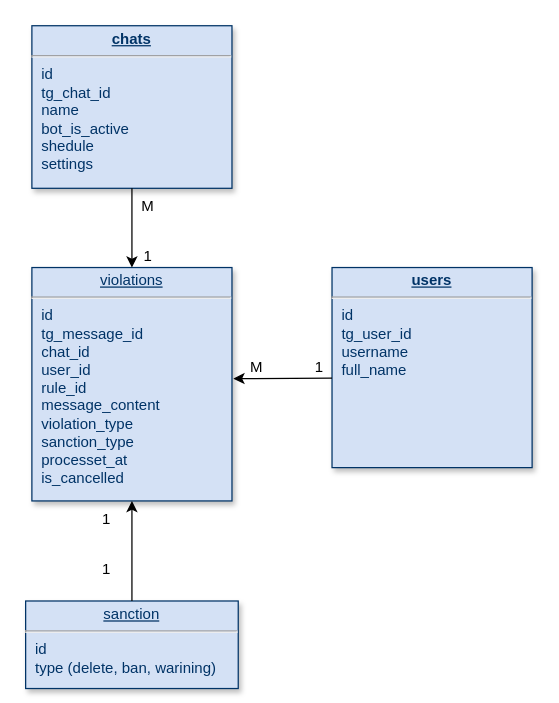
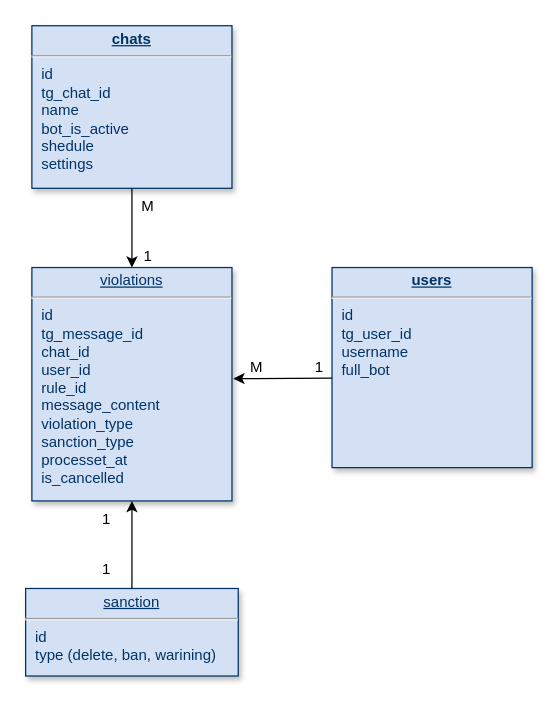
  <mxCell id="0" />
  <mxCell id="1" parent="0" />
  <mxCell id="2" value="&lt;p style=&quot;margin: 0px; margin-top: 4px; text-align: center; text-decoration: underline;&quot;&gt;violations&lt;/p&gt;&lt;hr&gt;&lt;p style=&quot;margin: 0px; margin-left: 8px;&quot;&gt;id&lt;/p&gt;&lt;p style=&quot;margin: 0px; margin-left: 8px;&quot;&gt;tg_message_id&lt;/p&gt;&lt;p style=&quot;margin: 0px; margin-left: 8px;&quot;&gt;chat_id&lt;/p&gt;&lt;p style=&quot;margin: 0px; margin-left: 8px;&quot;&gt;user_id&lt;/p&gt;&lt;p style=&quot;margin: 0px; margin-left: 8px;&quot;&gt;&lt;span style=&quot;white-space: pre-wrap;&quot;&gt;rule_id&lt;/span&gt;&lt;/p&gt;&lt;p style=&quot;margin: 0px; margin-left: 8px;&quot;&gt;message_content&lt;span style=&quot;white-space: pre-wrap;&quot;&gt;&lt;/span&gt;&lt;/p&gt;&lt;p style=&quot;margin: 0px; margin-left: 8px;&quot;&gt;&lt;span style=&quot;white-space: pre-wrap;&quot;&gt;violation_type&lt;/span&gt;&lt;/p&gt;&lt;p style=&quot;margin: 0px; margin-left: 8px;&quot;&gt;&lt;span style=&quot;white-space: pre-wrap;&quot;&gt;sanction_type&lt;/span&gt;&lt;/p&gt;&lt;p style=&quot;margin: 0px; margin-left: 8px;&quot;&gt;&lt;span style=&quot;white-space: pre-wrap;&quot;&gt;processet_at&lt;/span&gt;&lt;/p&gt;&lt;p style=&quot;margin: 0px; margin-left: 8px;&quot;&gt;&lt;span style=&quot;white-space: pre-wrap;&quot;&gt;is_cancelled&lt;/span&gt;&lt;/p&gt;" style="verticalAlign=top;align=left;overflow=fill;fontSize=12;fontFamily=Helvetica;html=1;strokeColor=#003366;shadow=1;fillColor=#D4E1F5;fontColor=#003366" parent="1" vertex="1"><mxGeometry x="25" y="213.36" width="160" height="186.64" as="geometry" /></mxCell>
  <mxCell id="3" value="&lt;p style=&quot;margin: 0px; margin-top: 4px; text-align: center; text-decoration: underline;&quot;&gt;&lt;strong&gt;сhats&lt;/strong&gt;&lt;/p&gt;&lt;hr&gt;&lt;p style=&quot;margin: 0px; margin-left: 8px;&quot;&gt;id&lt;/p&gt;&lt;p style=&quot;margin: 0px; margin-left: 8px;&quot;&gt;tg_chat_id&lt;/p&gt;&lt;p style=&quot;margin: 0px; margin-left: 8px;&quot;&gt;name&lt;/p&gt;&lt;p style=&quot;margin: 0px; margin-left: 8px;&quot;&gt;bot_is_active&lt;/p&gt;&lt;p style=&quot;margin: 0px; margin-left: 8px;&quot;&gt;shedule&lt;/p&gt;&lt;p style=&quot;margin: 0px; margin-left: 8px;&quot;&gt;settings&lt;/p&gt;" style="verticalAlign=top;align=left;overflow=fill;fontSize=12;fontFamily=Helvetica;html=1;strokeColor=#003366;shadow=1;fillColor=#D4E1F5;fontColor=#003366" parent="1" vertex="1"><mxGeometry x="25" y="20" width="160" height="130" as="geometry" /></mxCell>
  <mxCell id="4" value="1" style="text;html=1;align=center;verticalAlign=middle;whiteSpace=wrap;rounded=0;" parent="1" vertex="1"><mxGeometry x="75" y="450" width="20" height="10" as="geometry" /></mxCell>
  <mxCell id="5" value="" style="endArrow=classic;html=1;rounded=0;exitX=0.5;exitY=1;exitDx=0;exitDy=0;entryX=0.5;entryY=0;entryDx=0;entryDy=0;" edge="1" parent="1" source="3" target="2"><mxGeometry width="50" height="50" relative="1" as="geometry"><mxPoint x="65" y="153" as="sourcePoint" /><mxPoint x="175" y="153" as="targetPoint" /></mxGeometry></mxCell>
  <mxCell id="6" value="1" style="text;html=1;align=center;verticalAlign=middle;whiteSpace=wrap;rounded=0;" vertex="1" parent="1"><mxGeometry x="108" y="200" width="20" height="10" as="geometry" /></mxCell>
  <mxCell id="7" value="M" style="text;html=1;align=center;verticalAlign=middle;whiteSpace=wrap;rounded=0;" vertex="1" parent="1"><mxGeometry x="108" y="160" width="20" height="10" as="geometry" /></mxCell>
- <mxCell id="8" value="&lt;p style=&quot;margin: 0px; margin-top: 4px; text-align: center; text-decoration: underline;&quot;&gt;&lt;strong&gt;users&lt;/strong&gt;&lt;/p&gt;&lt;hr&gt;&lt;p style=&quot;margin: 0px; margin-left: 8px;&quot;&gt;id&lt;/p&gt;&lt;p style=&quot;margin: 0px; margin-left: 8px;&quot;&gt;tg_user_id&lt;/p&gt;&lt;p style=&quot;margin: 0px; margin-left: 8px;&quot;&gt;username&lt;/p&gt;&lt;p style=&quot;margin: 0px; margin-left: 8px;&quot;&gt;full_name&lt;/p&gt;" style="verticalAlign=top;align=left;overflow=fill;fontSize=12;fontFamily=Helvetica;html=1;strokeColor=#003366;shadow=1;fillColor=#D4E1F5;fontColor=#003366" vertex="1" parent="1"><mxGeometry x="265" y="213.36" width="160" height="160" as="geometry" /></mxCell>
+ <mxCell id="8" value="&lt;p style=&quot;margin: 0px; margin-top: 4px; text-align: center; text-decoration: underline;&quot;&gt;&lt;strong&gt;users&lt;/strong&gt;&lt;/p&gt;&lt;hr&gt;&lt;p style=&quot;margin: 0px; margin-left: 8px;&quot;&gt;id&lt;/p&gt;&lt;p style=&quot;margin: 0px; margin-left: 8px;&quot;&gt;tg_user_id&lt;/p&gt;&lt;p style=&quot;margin: 0px; margin-left: 8px;&quot;&gt;username&lt;/p&gt;&lt;p style=&quot;margin: 0px; margin-left: 8px;&quot;&gt;full_bot&lt;/p&gt;" style="verticalAlign=top;align=left;overflow=fill;fontSize=12;fontFamily=Helvetica;html=1;strokeColor=#003366;shadow=1;fillColor=#D4E1F5;fontColor=#003366" vertex="1" parent="1"><mxGeometry x="265" y="213.36" width="160" height="160" as="geometry" /></mxCell>
  <mxCell id="9" value="" style="endArrow=classic;html=1;rounded=0;exitX=0;exitY=0.553;exitDx=0;exitDy=0;entryX=1.007;entryY=0.476;entryDx=0;entryDy=0;exitPerimeter=0;entryPerimeter=0;" edge="1" parent="1" source="8" target="2"><mxGeometry width="50" height="50" relative="1" as="geometry"><mxPoint x="215" y="302.18" as="sourcePoint" /><mxPoint x="325" y="301.18" as="targetPoint" /></mxGeometry></mxCell>
  <mxCell id="10" value="1" style="text;html=1;align=center;verticalAlign=middle;whiteSpace=wrap;rounded=0;" vertex="1" parent="1"><mxGeometry x="245" y="288.36" width="20" height="10" as="geometry" /></mxCell>
  <mxCell id="11" value="M" style="text;html=1;align=center;verticalAlign=middle;whiteSpace=wrap;rounded=0;" vertex="1" parent="1"><mxGeometry x="195" y="288.36" width="20" height="10" as="geometry" /></mxCell>
- <mxCell id="12" value="&lt;p style=&quot;margin: 0px; margin-top: 4px; text-align: center; text-decoration: underline;&quot;&gt;sanction&lt;/p&gt;&lt;hr&gt;&lt;p style=&quot;margin: 0px; margin-left: 8px;&quot;&gt;id&lt;/p&gt;&lt;p style=&quot;margin: 0px; margin-left: 8px;&quot;&gt;type (delete, ban, warining)&lt;/p&gt;" style="verticalAlign=top;align=left;overflow=fill;fontSize=12;fontFamily=Helvetica;html=1;strokeColor=#003366;shadow=1;fillColor=#D4E1F5;fontColor=#003366" vertex="1" parent="1"><mxGeometry x="20" y="480" width="170" height="70" as="geometry" /></mxCell>
+ <mxCell id="12" value="&lt;p style=&quot;margin: 0px; margin-top: 4px; text-align: center; text-decoration: underline;&quot;&gt;sanction&lt;/p&gt;&lt;hr&gt;&lt;p style=&quot;margin: 0px; margin-left: 8px;&quot;&gt;id&lt;/p&gt;&lt;p style=&quot;margin: 0px; margin-left: 8px;&quot;&gt;type (delete, ban, warining)&lt;/p&gt;" style="verticalAlign=top;align=left;overflow=fill;fontSize=12;fontFamily=Helvetica;html=1;strokeColor=#003366;shadow=1;fillColor=#D4E1F5;fontColor=#003366" vertex="1" parent="1"><mxGeometry x="20" y="470" width="170" height="70" as="geometry" /></mxCell>
  <mxCell id="13" value="" style="endArrow=classic;html=1;rounded=0;exitX=0.5;exitY=0;exitDx=0;exitDy=0;entryX=0.5;entryY=1;entryDx=0;entryDy=0;" edge="1" parent="1" source="12" target="2"><mxGeometry width="50" height="50" relative="1" as="geometry"><mxPoint x="65" y="471" as="sourcePoint" /><mxPoint x="105" y="430" as="targetPoint" /></mxGeometry></mxCell>
  <mxCell id="14" value="1" style="text;html=1;align=center;verticalAlign=middle;whiteSpace=wrap;rounded=0;" vertex="1" parent="1"><mxGeometry x="75" y="410" width="20" height="10" as="geometry" /></mxCell>
